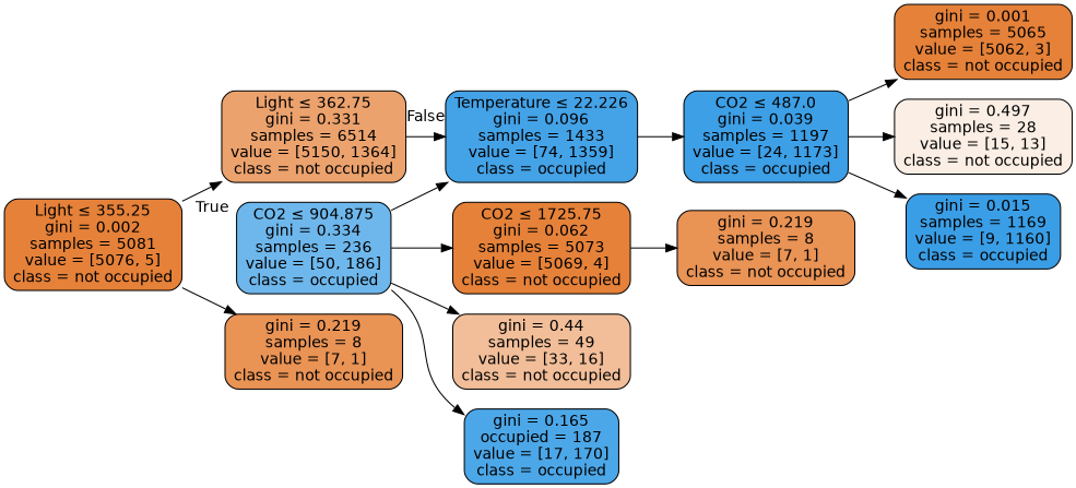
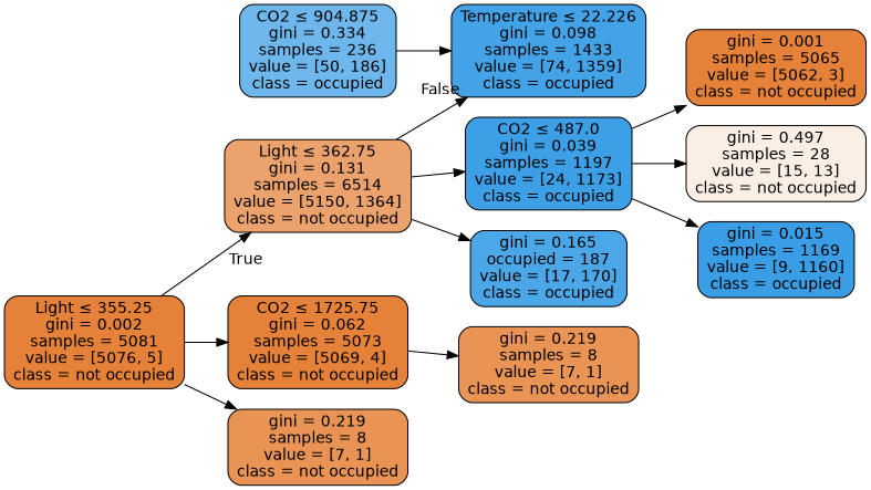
  digraph {
    rankdir=LR
    node [color=black fillcolor="#e58139ff" fontname=helvetica shape=box style="filled, rounded"]
    edge [fontname=helvetica]
-   n1 [fillcolor="#e58139bb" label=<Light &le; 362.75<br/>gini = 0.331<br/>samples = 6514<br/>value = [5150, 1364]<br/>class = not occupied>]
-   n2 [fillcolor="#399de5f1" label=<Temperature &le; 22.226<br/>gini = 0.096<br/>samples = 1433<br/>value = [74, 1359]<br/>class = occupied>]
+   n1 [fillcolor="#e58139bb" label=<Light &le; 362.75<br/>gini = 0.131<br/>samples = 6514<br/>value = [5150, 1364]<br/>class = not occupied>]
+   n2 [fillcolor="#399de5f1" label=<Temperature &le; 22.226<br/>gini = 0.098<br/>samples = 1433<br/>value = [74, 1359]<br/>class = occupied>]
    n3 [label=<Light &le; 355.25<br/>gini = 0.002<br/>samples = 5081<br/>value = [5076, 5]<br/>class = not occupied>]
    n4 [label=<CO2 &le; 1725.75<br/>gini = 0.062<br/>samples = 5073<br/>value = [5069, 4]<br/>class = not occupied>]
    n5 [fillcolor="#e58139db" label=<gini = 0.219<br/>samples = 8<br/>value = [7, 1]<br/>class = not occupied>]
    n6 [fillcolor="#399de5fa" label=<CO2 &le; 487.0<br/>gini = 0.039<br/>samples = 1197<br/>value = [24, 1173]<br/>class = occupied>]
    n7 [fillcolor="#e58139db" label=<gini = 0.219<br/>samples = 8<br/>value = [7, 1]<br/>class = not occupied>]
    n8 [label=<gini = 0.001<br/>samples = 5065<br/>value = [5062, 3]<br/>class = not occupied>]
    n9 [fillcolor="#e5813922" label=<gini = 0.497<br/>samples = 28<br/>value = [15, 13]<br/>class = not occupied>]
    n10 [fillcolor="#399de5fd" label=<gini = 0.015<br/>samples = 1169<br/>value = [9, 1160]<br/>class = occupied>]
    n11 [fillcolor="#399de5ba" label=<CO2 &le; 904.875<br/>gini = 0.334<br/>samples = 236<br/>value = [50, 186]<br/>class = occupied>]
-   n12 [fillcolor="#e5813983" label=<gini = 0.44<br/>samples = 49<br/>value = [33, 16]<br/>class = not occupied>]
    n13 [fillcolor="#399de5e6" label=<gini = 0.165<br/>occupied = 187<br/>value = [17, 170]<br/>class = occupied>]
    n1 -> n2 [headlabel=False labelangle=-45 labeldistance=2.5]
-   n2 -> n6
+   n1 -> n6
    n3 -> n1 [headlabel=True labelangle=45 labeldistance=2.5]
-   n11 -> n4
+   n3 -> n4
    n3 -> n5
    n4 -> n7
    n6 -> n8
    n6 -> n9
    n6 -> n10
    n11 -> n2
-   n11 -> n12
-   n11 -> n13
+   n1 -> n13
  }
